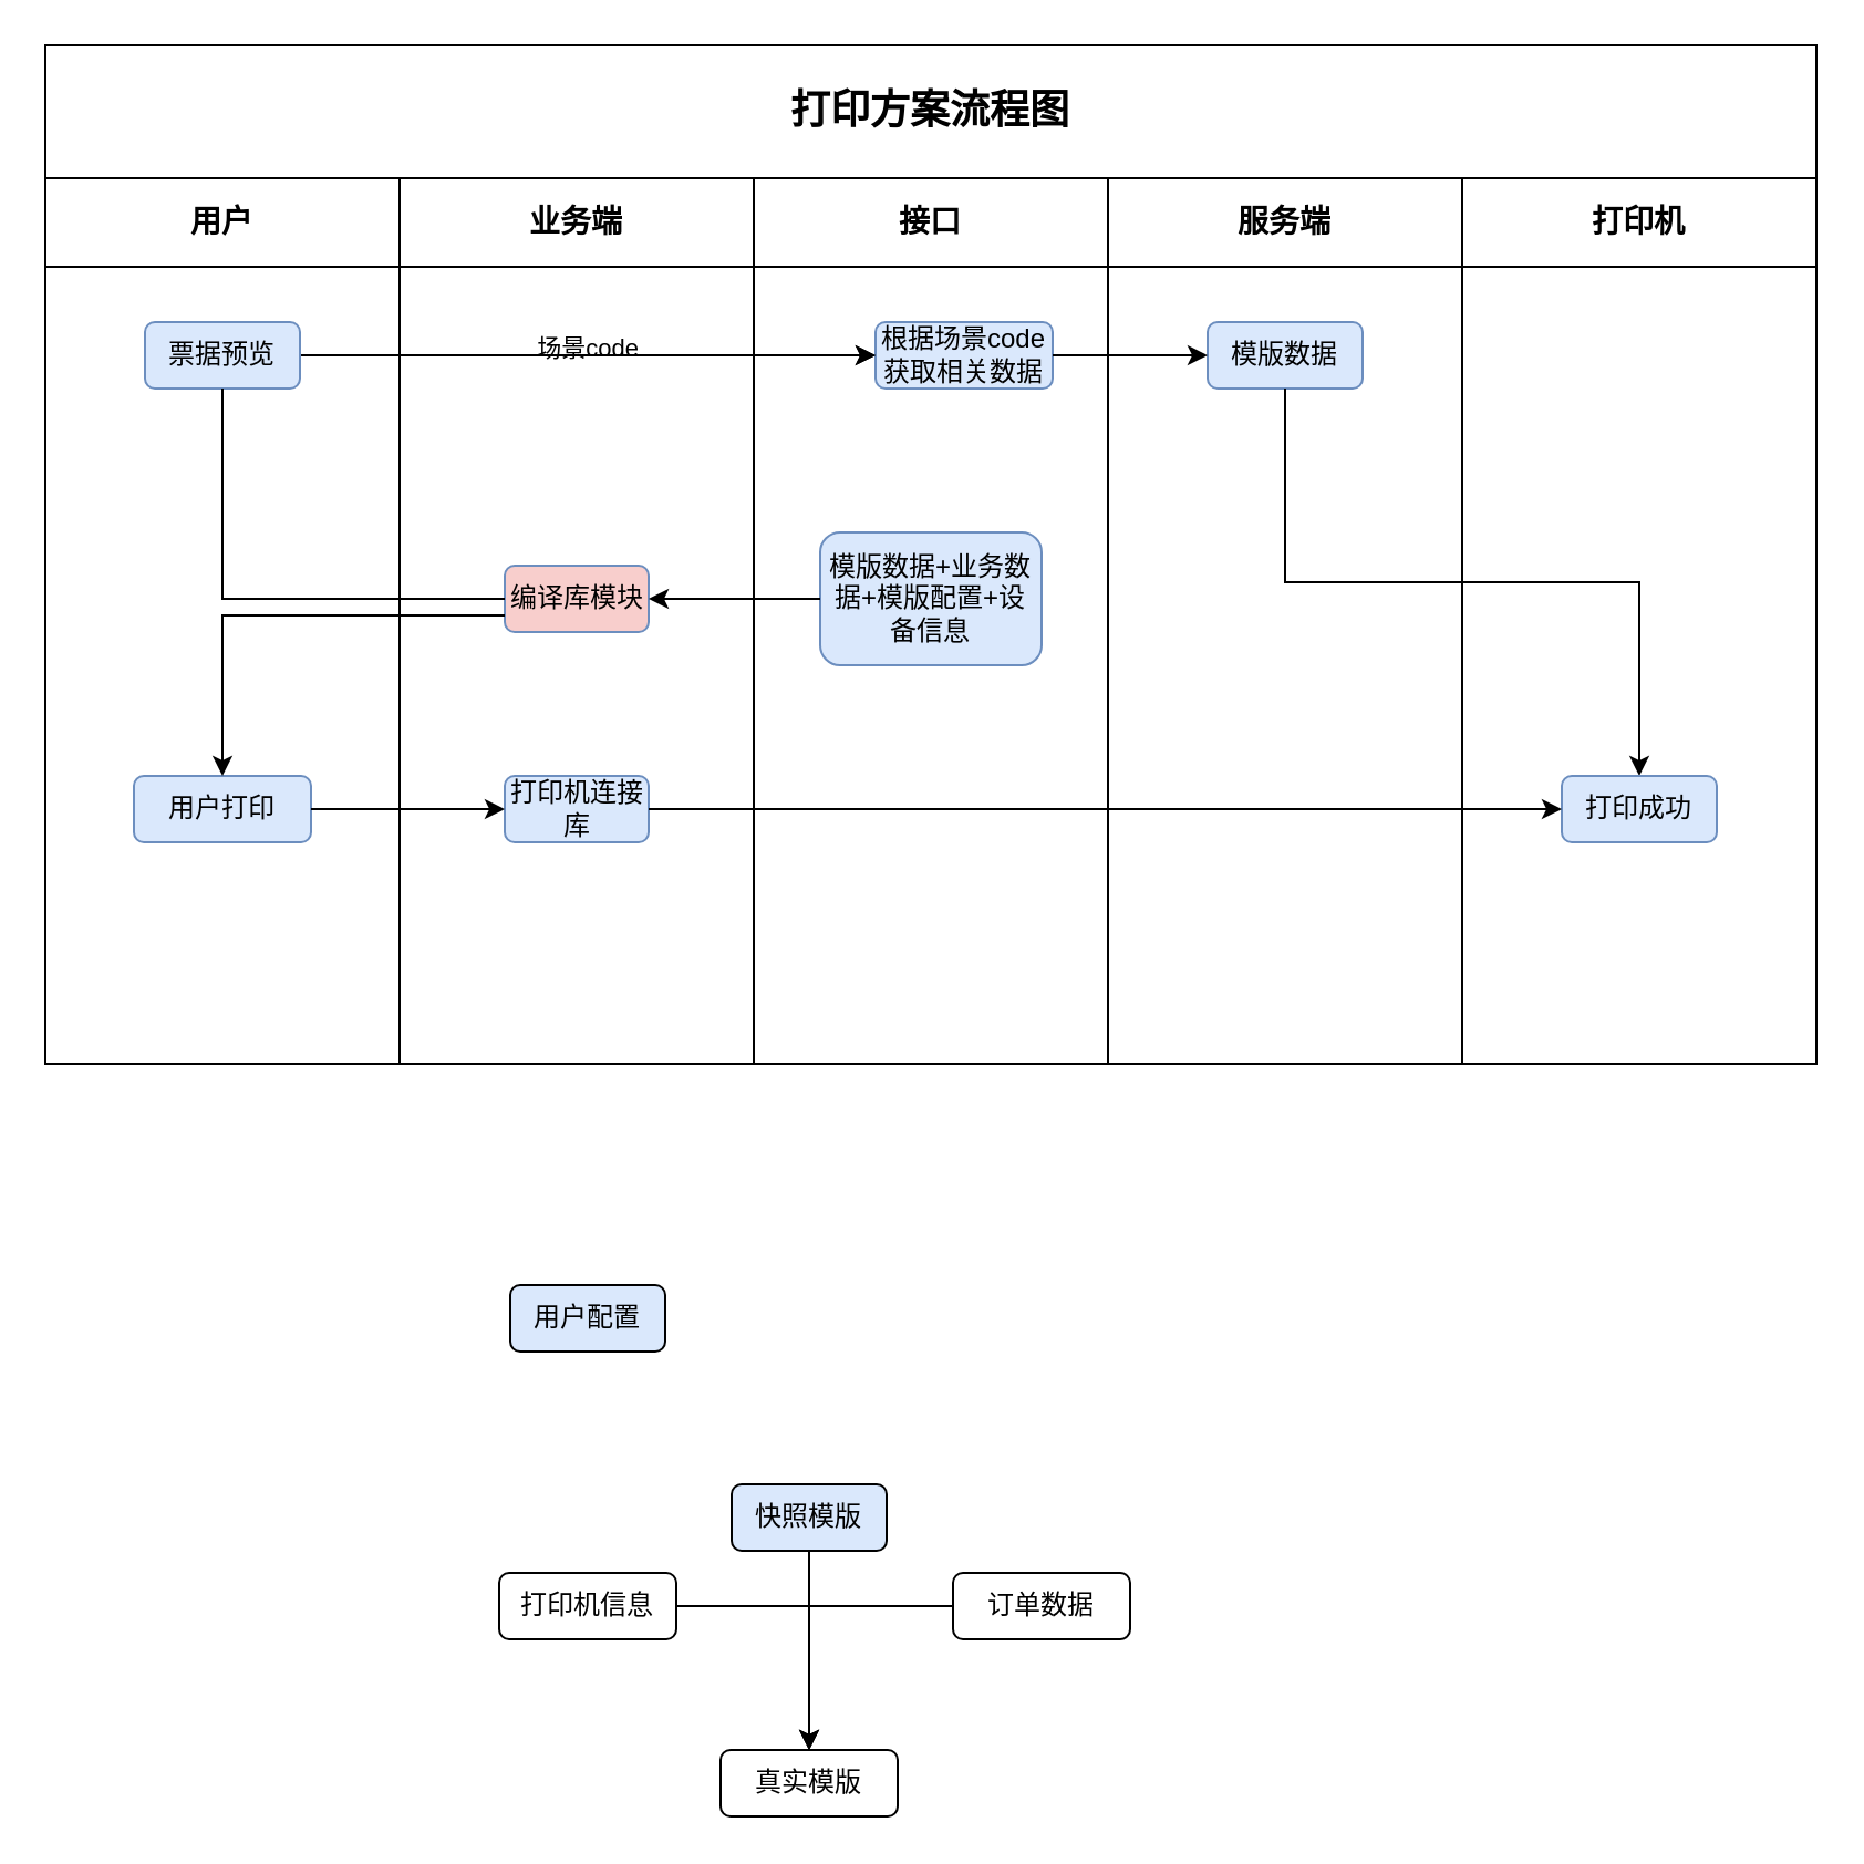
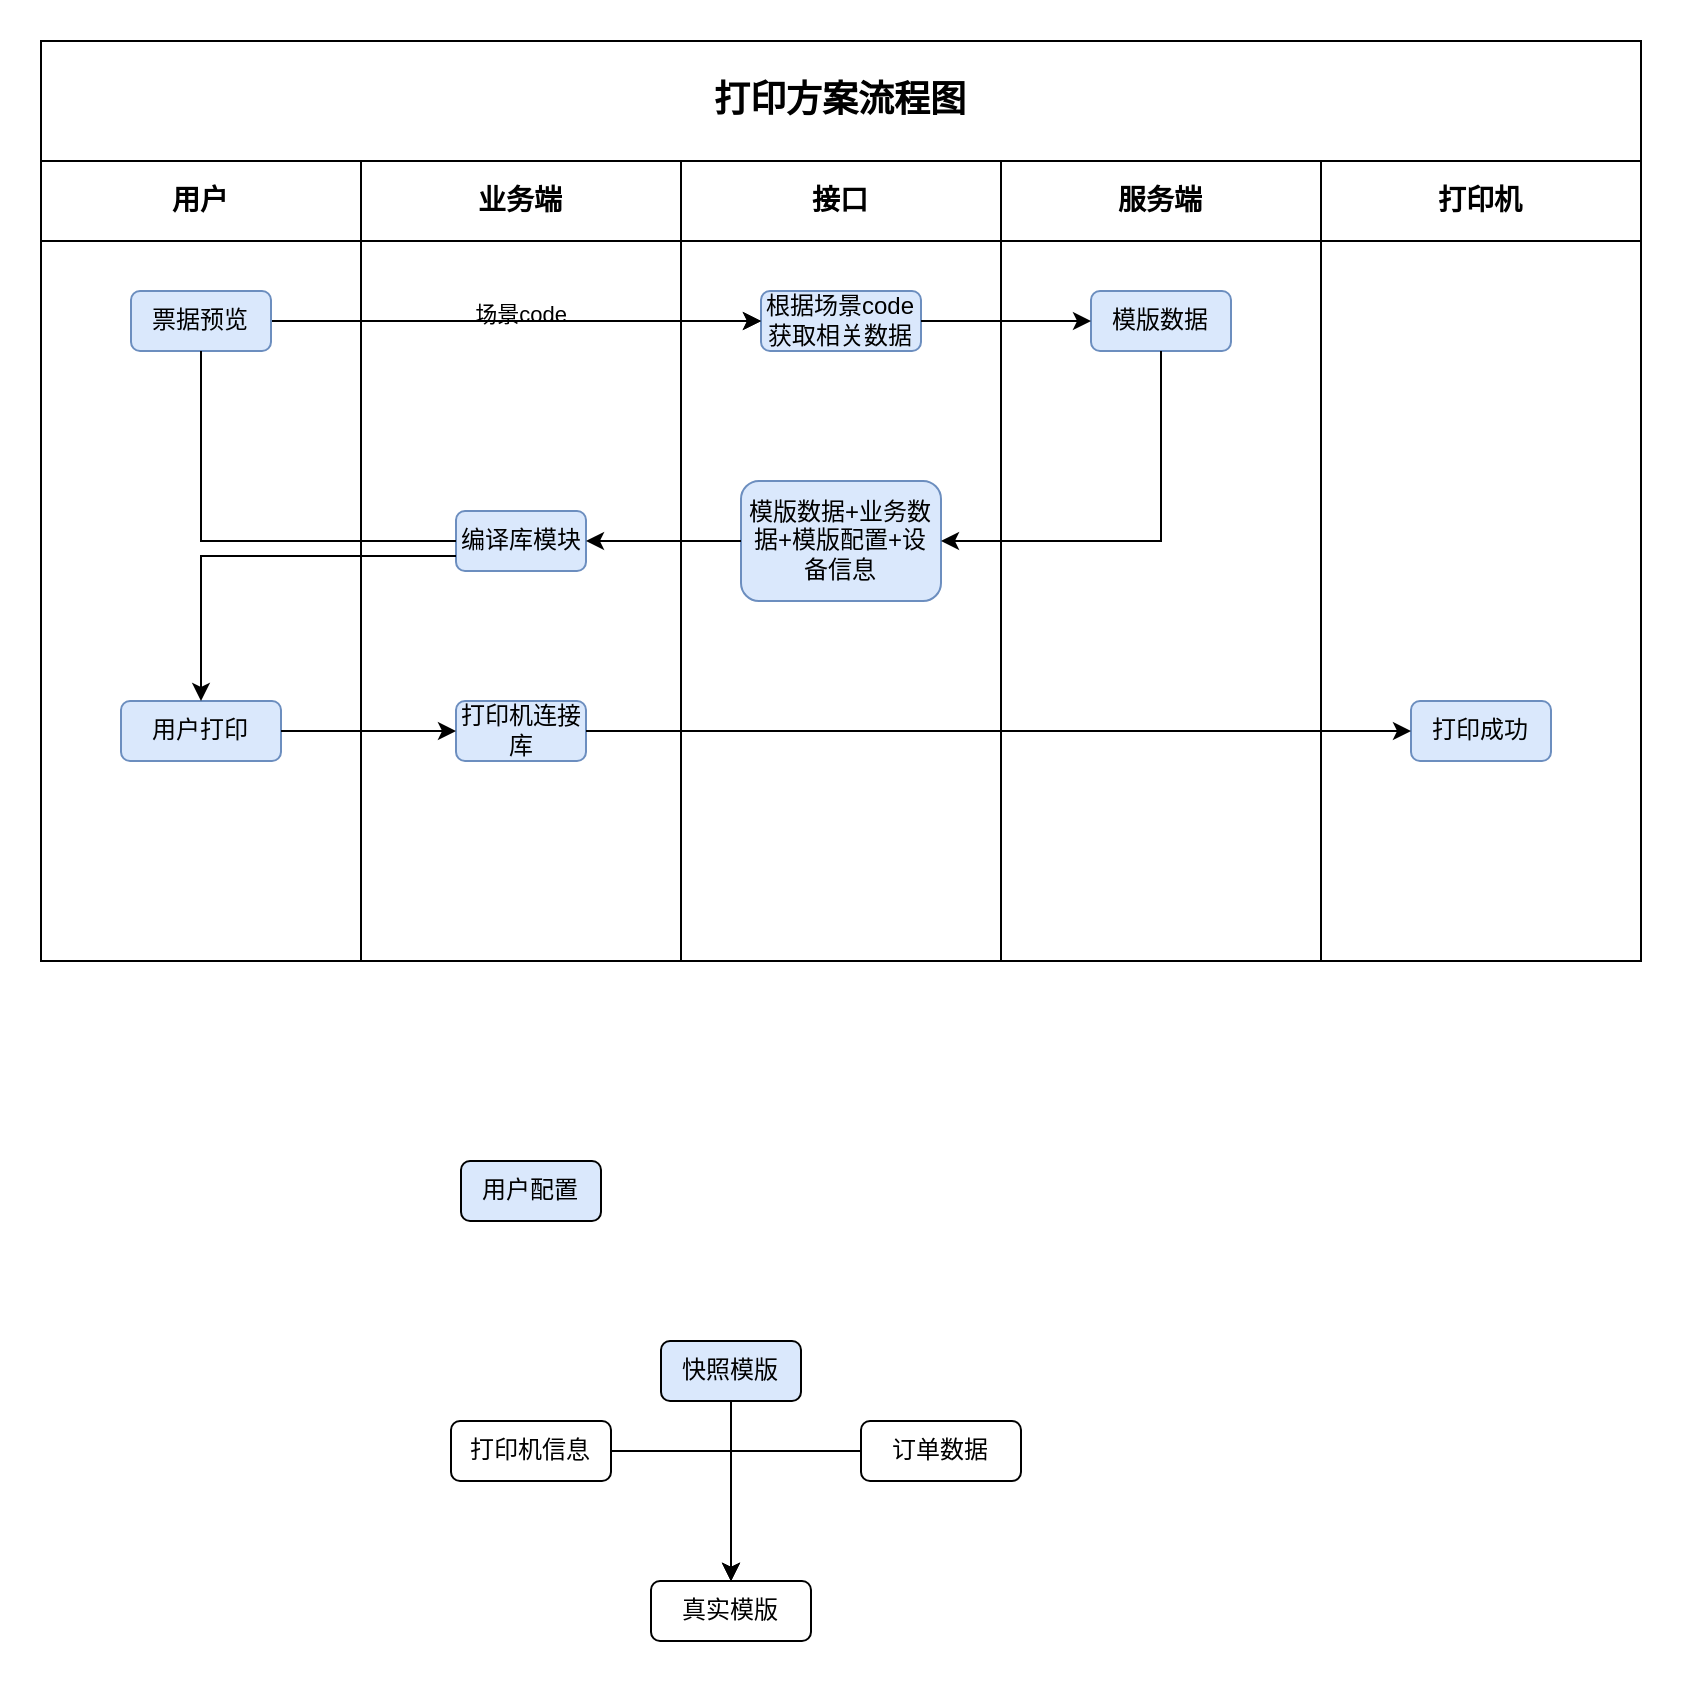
  <mxCell id="0" />
  <mxCell id="1" parent="0" />
  <mxCell id="2" value="&lt;font style=&quot;font-size: 18px;&quot;&gt;打印方案流程图&lt;/font&gt;" style="swimlane;whiteSpace=wrap;html=1;startSize=60;" vertex="1" parent="1"><mxGeometry x="20" y="20" width="800" height="460" as="geometry"><mxRectangle x="60" y="90" width="140" height="30" as="alternateBounds" /></mxGeometry></mxCell>
  <mxCell id="3" value="&lt;font style=&quot;font-size: 14px;&quot;&gt;接口&lt;/font&gt;" style="swimlane;whiteSpace=wrap;html=1;startSize=40;" vertex="1" parent="2"><mxGeometry x="320" y="60" width="160" height="400" as="geometry" /></mxCell>
- <mxCell id="4" value="根据场景code获取相关数据" style="rounded=1;whiteSpace=wrap;html=1;fillColor=#dae8fc;strokeColor=#6c8ebf;" vertex="1" parent="3"><mxGeometry x="55" y="65" width="80" height="30" as="geometry" /></mxCell>
+ <mxCell id="4" value="根据场景code获取相关数据" style="rounded=1;whiteSpace=wrap;html=1;fillColor=#dae8fc;strokeColor=#6c8ebf;" vertex="1" parent="3"><mxGeometry x="40" y="65" width="80" height="30" as="geometry" /></mxCell>
  <mxCell id="5" value="模版数据+业务数据+模版配置+设备信息" style="rounded=1;whiteSpace=wrap;html=1;fillColor=#dae8fc;strokeColor=#6c8ebf;" vertex="1" parent="3"><mxGeometry x="30" y="160" width="100" height="60" as="geometry" /></mxCell>
  <mxCell id="6" value="&lt;font style=&quot;font-size: 14px;&quot;&gt;服务端&lt;/font&gt;" style="swimlane;whiteSpace=wrap;html=1;startSize=40;" vertex="1" parent="2"><mxGeometry x="480" y="60" width="160" height="400" as="geometry" /></mxCell>
  <mxCell id="7" value="模版数据" style="rounded=1;whiteSpace=wrap;html=1;fillColor=#dae8fc;strokeColor=#6c8ebf;" vertex="1" parent="6"><mxGeometry x="45" y="65" width="70" height="30" as="geometry" /></mxCell>
  <mxCell id="8" value="&lt;font style=&quot;font-size: 14px;&quot;&gt;业务端&lt;/font&gt;" style="swimlane;whiteSpace=wrap;html=1;startSize=40;" vertex="1" parent="2"><mxGeometry x="160" y="60" width="160" height="400" as="geometry" /></mxCell>
- <mxCell id="9" value="编译库模块" style="rounded=1;whiteSpace=wrap;html=1;fillColor=#f8cecc;strokeColor=#6c8ebf;" vertex="1" parent="8"><mxGeometry x="47.5" y="175" width="65" height="30" as="geometry" /></mxCell>
+ <mxCell id="9" value="编译库模块" style="rounded=1;whiteSpace=wrap;html=1;fillColor=#dae8fc;strokeColor=#6c8ebf;" vertex="1" parent="8"><mxGeometry x="47.5" y="175" width="65" height="30" as="geometry" /></mxCell>
  <mxCell id="10" value="打印机连接库" style="rounded=1;whiteSpace=wrap;html=1;fillColor=#dae8fc;strokeColor=#6c8ebf;" vertex="1" parent="8"><mxGeometry x="47.5" y="270" width="65" height="30" as="geometry" /></mxCell>
  <mxCell id="11" style="edgeStyle=orthogonalEdgeStyle;rounded=0;orthogonalLoop=1;jettySize=auto;html=1;exitX=1;exitY=0.5;exitDx=0;exitDy=0;" edge="1" parent="2" source="16" target="4"><mxGeometry relative="1" as="geometry" /></mxCell>
  <mxCell id="12" value="场景code" style="edgeLabel;html=1;align=center;verticalAlign=middle;resizable=0;points=[];" vertex="1" connectable="0" parent="11"><mxGeometry x="-0.377" y="4" relative="1" as="geometry"><mxPoint x="48" as="offset" /></mxGeometry></mxCell>
  <mxCell id="13" value="" style="edgeStyle=orthogonalEdgeStyle;rounded=0;orthogonalLoop=1;jettySize=auto;html=1;" edge="1" parent="2" source="16" target="4"><mxGeometry relative="1" as="geometry" /></mxCell>
  <mxCell id="14" style="edgeStyle=orthogonalEdgeStyle;rounded=0;orthogonalLoop=1;jettySize=auto;html=1;exitX=1;exitY=0.5;exitDx=0;exitDy=0;entryX=0;entryY=0.5;entryDx=0;entryDy=0;" edge="1" parent="2" source="4" target="7"><mxGeometry relative="1" as="geometry" /></mxCell>
  <mxCell id="15" value="&lt;font style=&quot;font-size: 14px;&quot;&gt;用户&lt;/font&gt;" style="swimlane;whiteSpace=wrap;html=1;startSize=40;" vertex="1" parent="2"><mxGeometry y="60" width="160" height="400" as="geometry" /></mxCell>
  <mxCell id="16" value="票据预览" style="rounded=1;whiteSpace=wrap;html=1;fillColor=#dae8fc;strokeColor=#6c8ebf;" vertex="1" parent="15"><mxGeometry x="45" y="65" width="70" height="30" as="geometry" /></mxCell>
  <mxCell id="17" value="用户打印" style="rounded=1;whiteSpace=wrap;html=1;fillColor=#dae8fc;strokeColor=#6c8ebf;" vertex="1" parent="15"><mxGeometry x="40" y="270" width="80" height="30" as="geometry" /></mxCell>
  <mxCell id="18" style="edgeStyle=orthogonalEdgeStyle;rounded=0;orthogonalLoop=1;jettySize=auto;html=1;exitX=0;exitY=0.5;exitDx=0;exitDy=0;entryX=0.5;entryY=1;entryDx=0;entryDy=0;endArrow=none;" edge="1" parent="2" source="9" target="16"><mxGeometry relative="1" as="geometry" /></mxCell>
- <mxCell id="19" style="edgeStyle=orthogonalEdgeStyle;rounded=0;orthogonalLoop=1;jettySize=auto;html=1;exitX=0.5;exitY=1;exitDx=0;exitDy=0;" edge="1" parent="2" source="7" target="23"><mxGeometry relative="1" as="geometry" /></mxCell>
+ <mxCell id="19" style="edgeStyle=orthogonalEdgeStyle;rounded=0;orthogonalLoop=1;jettySize=auto;html=1;exitX=0.5;exitY=1;exitDx=0;exitDy=0;entryX=1;entryY=0.5;entryDx=0;entryDy=0;" edge="1" parent="2" source="7" target="5"><mxGeometry relative="1" as="geometry" /></mxCell>
  <mxCell id="20" style="edgeStyle=orthogonalEdgeStyle;rounded=0;orthogonalLoop=1;jettySize=auto;html=1;exitX=0;exitY=0.5;exitDx=0;exitDy=0;entryX=1;entryY=0.5;entryDx=0;entryDy=0;" edge="1" parent="2" source="5" target="9"><mxGeometry relative="1" as="geometry" /></mxCell>
  <mxCell id="21" style="edgeStyle=orthogonalEdgeStyle;rounded=0;orthogonalLoop=1;jettySize=auto;html=1;exitX=0;exitY=0.75;exitDx=0;exitDy=0;entryX=0.5;entryY=0;entryDx=0;entryDy=0;" edge="1" parent="2" source="9" target="17"><mxGeometry relative="1" as="geometry" /></mxCell>
  <mxCell id="22" value="&lt;font style=&quot;font-size: 14px;&quot;&gt;打印机&lt;/font&gt;" style="swimlane;whiteSpace=wrap;html=1;startSize=40;" vertex="1" parent="2"><mxGeometry x="640" y="60" width="160" height="400" as="geometry" /></mxCell>
  <mxCell id="23" value="打印成功" style="rounded=1;whiteSpace=wrap;html=1;fillColor=#dae8fc;strokeColor=#6c8ebf;" vertex="1" parent="22"><mxGeometry x="45" y="270" width="70" height="30" as="geometry" /></mxCell>
  <mxCell id="24" style="edgeStyle=orthogonalEdgeStyle;rounded=0;orthogonalLoop=1;jettySize=auto;html=1;exitX=1;exitY=0.5;exitDx=0;exitDy=0;entryX=0;entryY=0.5;entryDx=0;entryDy=0;" edge="1" parent="2" source="17" target="10"><mxGeometry relative="1" as="geometry" /></mxCell>
  <mxCell id="25" style="edgeStyle=orthogonalEdgeStyle;rounded=0;orthogonalLoop=1;jettySize=auto;html=1;exitX=1;exitY=0.5;exitDx=0;exitDy=0;" edge="1" parent="2" source="10" target="23"><mxGeometry relative="1" as="geometry" /></mxCell>
  <mxCell id="26" value="用户配置" style="rounded=1;whiteSpace=wrap;html=1;fillColor=#dae8fc;" vertex="1" parent="1"><mxGeometry x="230" y="580" width="70" height="30" as="geometry" /></mxCell>
  <mxCell id="27" style="edgeStyle=orthogonalEdgeStyle;rounded=0;orthogonalLoop=1;jettySize=auto;html=1;exitX=0.5;exitY=1;exitDx=0;exitDy=0;entryX=0.5;entryY=0;entryDx=0;entryDy=0;" edge="1" parent="1" source="28" target="33"><mxGeometry relative="1" as="geometry" /></mxCell>
  <mxCell id="28" value="快照模版" style="whiteSpace=wrap;html=1;rounded=1;fillColor=#dae8fc;" vertex="1" parent="1"><mxGeometry x="330" y="670" width="70" height="30" as="geometry" /></mxCell>
  <mxCell id="29" style="edgeStyle=orthogonalEdgeStyle;rounded=0;orthogonalLoop=1;jettySize=auto;html=1;exitX=1;exitY=0.5;exitDx=0;exitDy=0;entryX=0.5;entryY=0;entryDx=0;entryDy=0;" edge="1" parent="1" source="30" target="33"><mxGeometry relative="1" as="geometry" /></mxCell>
  <mxCell id="30" value="打印机信息" style="rounded=1;whiteSpace=wrap;html=1;" vertex="1" parent="1"><mxGeometry x="225" y="710" width="80" height="30" as="geometry" /></mxCell>
  <mxCell id="31" style="edgeStyle=orthogonalEdgeStyle;rounded=0;orthogonalLoop=1;jettySize=auto;html=1;exitX=0;exitY=0.5;exitDx=0;exitDy=0;" edge="1" parent="1" source="32" target="33"><mxGeometry relative="1" as="geometry" /></mxCell>
  <mxCell id="32" value="订单数据" style="rounded=1;whiteSpace=wrap;html=1;" vertex="1" parent="1"><mxGeometry x="430" y="710" width="80" height="30" as="geometry" /></mxCell>
  <mxCell id="33" value="真实模版" style="whiteSpace=wrap;html=1;rounded=1;" vertex="1" parent="1"><mxGeometry x="325" y="790" width="80" height="30" as="geometry" /></mxCell>
